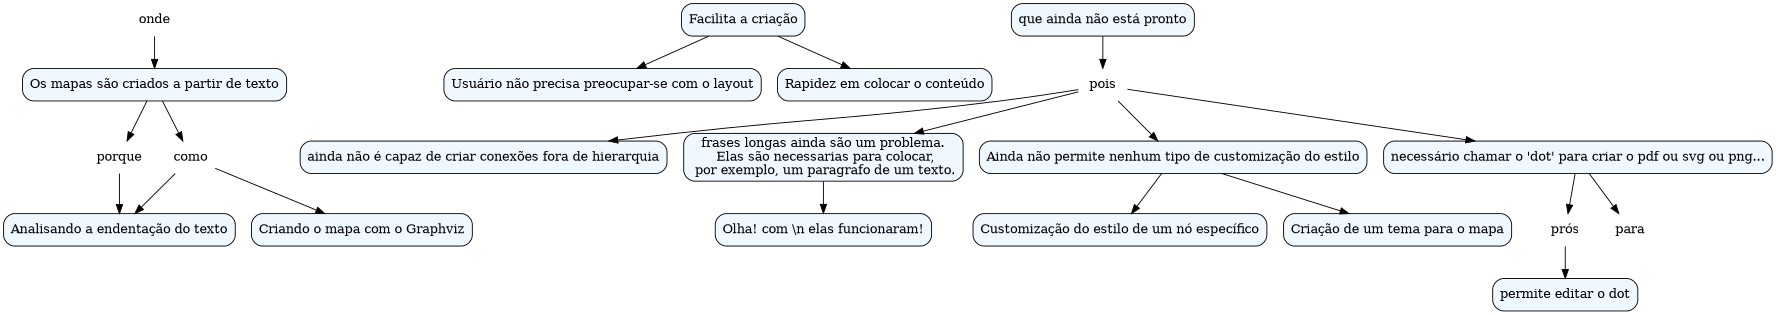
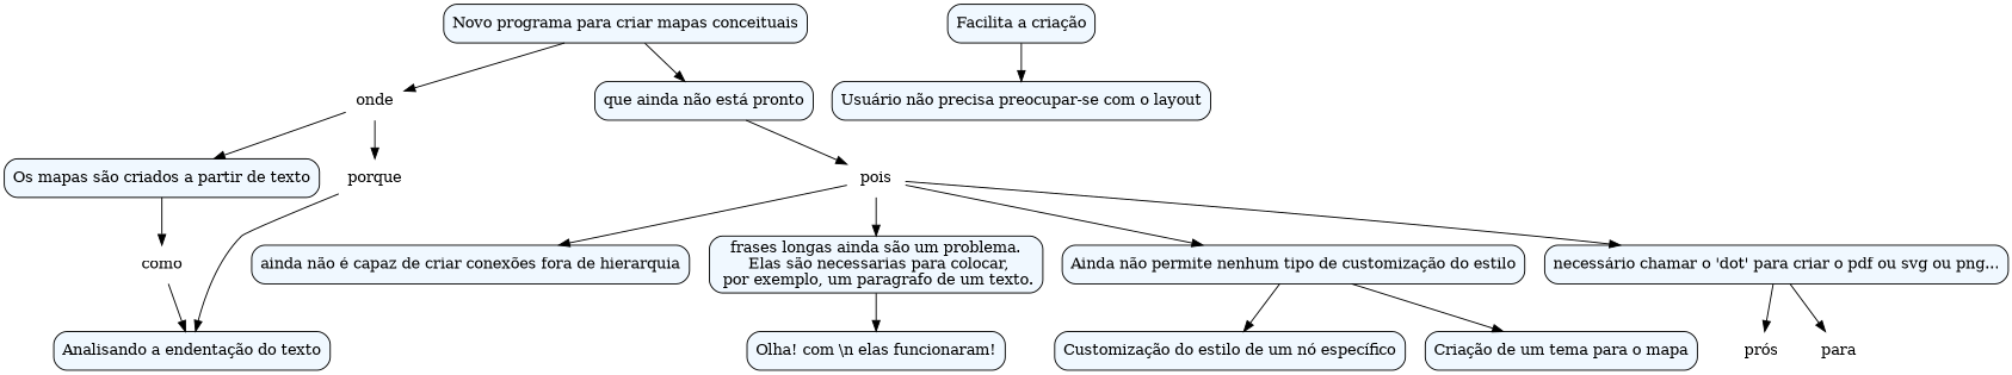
  digraph {
    node [fillcolor=aliceblue shape=box style="rounded,filled"]
    n1 [label="Os mapas são criados a partir de texto"]
    n2 [label=porque shape=plaintext fillcolor="" style=""]
    n3 [label=como shape=plaintext fillcolor="" style=""]
    n4 [label="Analisando a endentação do texto"]
-   n5 [label="Criando o mapa com o Graphviz"]
    n6 [label="Facilita a criação"]
    n7 [label="Usuário não precisa preocupar-se com o layout"]
-   n8 [label="Rapidez em colocar o conteúdo"]
    n9 [label=pois shape=plaintext fillcolor="" style=""]
    n10 [label="ainda não é capaz de criar conexões fora de hierarquia"]
    n11 [label="frases longas ainda são um problema.\n Elas são necessarias para colocar,\n por exemplo, um paragrafo de um texto."]
    n12 [label="Ainda não permite nenhum tipo de customização do estilo"]
    n13 [label="necessário chamar o 'dot' para criar o pdf ou svg ou png..."]
    n14 [label="Olha! com \\n elas funcionaram!"]
    n15 [label="Customização do estilo de um nó específico"]
    n16 [label="Criação de um tema para o mapa"]
    n17 [label="prós" shape=plaintext fillcolor="" style=""]
    n18 [label=para shape=plaintext fillcolor="" style=""]
-   n19 [label="permite editar o dot"]
+   n20 [label="Novo programa para criar mapas conceituais"]
    n21 [label=onde shape=plaintext fillcolor="" style=""]
    n22 [label="que ainda não está pronto"]
-   n1 -> n2
+   n21 -> n2
    n1 -> n3
    n2 -> n4
    n3 -> n4
-   n3 -> n5
    n6 -> n7
-   n6 -> n8
    n9 -> n10
    n9 -> n11
    n9 -> n12
    n9 -> n13
    n11 -> n14
    n12 -> n15
    n12 -> n16
    n13 -> n17
    n13 -> n18
-   n17 -> n19
+   n20 -> n21
+   n20 -> n22
    n21 -> n1
    n22 -> n9
  }
